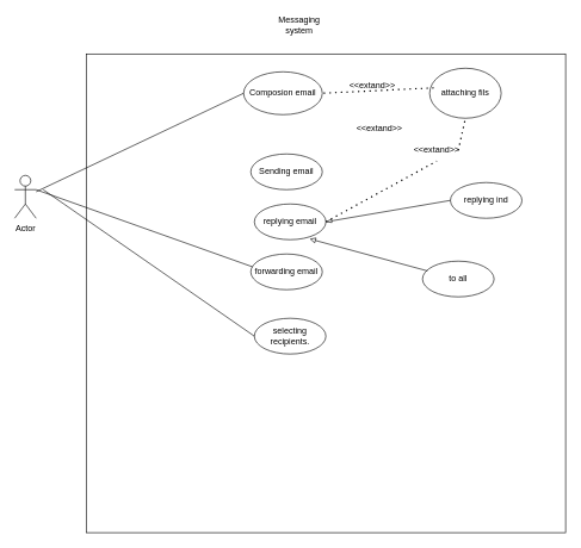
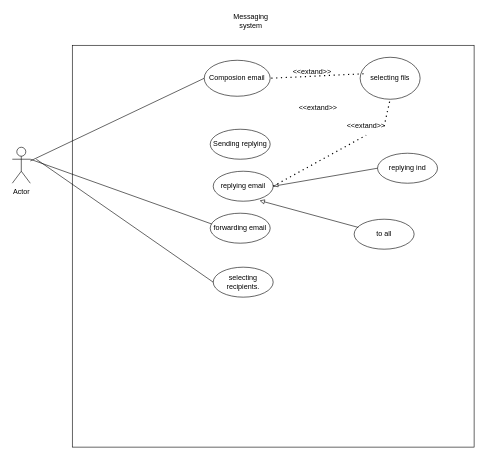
  <mxCell id="0" />
  <mxCell id="1" parent="0" />
  <mxCell id="2" value="" style="whiteSpace=wrap;html=1;aspect=fixed;" vertex="1" parent="1"><mxGeometry x="120" y="75" width="670" height="670" as="geometry" /></mxCell>
  <mxCell id="3" value="Messaging system" style="text;html=1;align=center;verticalAlign=middle;whiteSpace=wrap;rounded=0;" vertex="1" parent="1"><mxGeometry x="388" y="20" width="60" height="30" as="geometry" /></mxCell>
  <mxCell id="4" value="Composion email" style="ellipse;whiteSpace=wrap;html=1;" vertex="1" parent="1"><mxGeometry x="340" y="100" width="110" height="60" as="geometry" /></mxCell>
- <mxCell id="5" value="Sending email" style="ellipse;whiteSpace=wrap;html=1;" vertex="1" parent="1"><mxGeometry x="350" y="215" width="100" height="50" as="geometry" /></mxCell>
+ <mxCell id="5" value="Sending replying" style="ellipse;whiteSpace=wrap;html=1;" vertex="1" parent="1"><mxGeometry x="350" y="215" width="100" height="50" as="geometry" /></mxCell>
  <mxCell id="6" style="edgeStyle=orthogonalEdgeStyle;rounded=0;orthogonalLoop=1;jettySize=auto;html=1;exitX=0.5;exitY=1;exitDx=0;exitDy=0;" edge="1" parent="1" source="3" target="3"><mxGeometry relative="1" as="geometry" /></mxCell>
  <mxCell id="7" value="replying email" style="ellipse;whiteSpace=wrap;html=1;" vertex="1" parent="1"><mxGeometry x="355" y="285" width="100" height="50" as="geometry" /></mxCell>
- <mxCell id="8" value="attaching fils" style="ellipse;whiteSpace=wrap;html=1;" vertex="1" parent="1"><mxGeometry x="600" y="95" width="100" height="70" as="geometry" /></mxCell>
+ <mxCell id="8" value="selecting fils" style="ellipse;whiteSpace=wrap;html=1;" vertex="1" parent="1"><mxGeometry x="600" y="95" width="100" height="70" as="geometry" /></mxCell>
  <mxCell id="9" style="edgeStyle=orthogonalEdgeStyle;rounded=0;orthogonalLoop=1;jettySize=auto;html=1;exitX=0.5;exitY=1;exitDx=0;exitDy=0;" edge="1" parent="1" source="3" target="3"><mxGeometry relative="1" as="geometry" /></mxCell>
  <mxCell id="10" value="" style="endArrow=none;dashed=1;html=1;dashPattern=1 3;strokeWidth=2;rounded=0;exitX=1;exitY=0.5;exitDx=0;exitDy=0;entryX=0.5;entryY=1;entryDx=0;entryDy=0;" edge="1" parent="1" source="21" target="8"><mxGeometry width="50" height="50" relative="1" as="geometry"><mxPoint x="530" y="245" as="sourcePoint" /><mxPoint x="580" y="195" as="targetPoint" /></mxGeometry></mxCell>
  <mxCell id="11" value="&amp;lt;&amp;lt;extand&amp;gt;&amp;gt;" style="text;html=1;align=center;verticalAlign=middle;whiteSpace=wrap;rounded=0;" vertex="1" parent="1"><mxGeometry x="500" y="165" width="60" height="30" as="geometry" /></mxCell>
  <mxCell id="12" value="to all" style="ellipse;whiteSpace=wrap;html=1;" vertex="1" parent="1"><mxGeometry x="590" y="365" width="100" height="50" as="geometry" /></mxCell>
  <mxCell id="13" value="replying ind" style="ellipse;whiteSpace=wrap;html=1;" vertex="1" parent="1"><mxGeometry x="629" y="255" width="100" height="50" as="geometry" /></mxCell>
  <mxCell id="14" value="" style="endArrow=blockThin;html=1;rounded=0;exitX=0;exitY=0.5;exitDx=0;exitDy=0;entryX=1;entryY=0.5;entryDx=0;entryDy=0;endFill=0;" edge="1" parent="1" source="13" target="7"><mxGeometry width="50" height="50" relative="1" as="geometry"><mxPoint x="360" y="315" as="sourcePoint" /><mxPoint x="410" y="265" as="targetPoint" /></mxGeometry></mxCell>
  <mxCell id="15" value="" style="endArrow=block;html=1;rounded=0;exitX=0.069;exitY=0.274;exitDx=0;exitDy=0;entryX=0.774;entryY=0.978;entryDx=0;entryDy=0;entryPerimeter=0;exitPerimeter=0;endFill=0;" edge="1" parent="1" source="12" target="7"><mxGeometry width="50" height="50" relative="1" as="geometry"><mxPoint x="577" y="405" as="sourcePoint" /><mxPoint x="460" y="345" as="targetPoint" /></mxGeometry></mxCell>
  <mxCell id="16" value="forwarding email" style="ellipse;whiteSpace=wrap;html=1;" vertex="1" parent="1"><mxGeometry x="350" y="355" width="100" height="50" as="geometry" /></mxCell>
  <mxCell id="17" value="selecting recipients." style="ellipse;whiteSpace=wrap;html=1;" vertex="1" parent="1"><mxGeometry x="355" y="445" width="100" height="50" as="geometry" /></mxCell>
  <mxCell id="18" value="Actor" style="shape=umlActor;verticalLabelPosition=bottom;verticalAlign=top;html=1;outlineConnect=0;" vertex="1" parent="1"><mxGeometry x="20" y="245" width="30" height="60" as="geometry" /></mxCell>
  <mxCell id="19" value="" style="endArrow=none;html=1;rounded=0;entryX=0;entryY=0.5;entryDx=0;entryDy=0;" edge="1" parent="1" source="18" target="4"><mxGeometry width="50" height="50" relative="1" as="geometry"><mxPoint x="360" y="425" as="sourcePoint" /><mxPoint x="410" y="375" as="targetPoint" /></mxGeometry></mxCell>
  <mxCell id="20" value="" style="endArrow=none;dashed=1;html=1;dashPattern=1 3;strokeWidth=2;rounded=0;exitX=1;exitY=0.5;exitDx=0;exitDy=0;entryX=0.5;entryY=1;entryDx=0;entryDy=0;" edge="1" parent="1" source="7" target="21"><mxGeometry width="50" height="50" relative="1" as="geometry"><mxPoint x="563" y="280" as="sourcePoint" /><mxPoint x="650" y="165" as="targetPoint" /></mxGeometry></mxCell>
  <mxCell id="21" value="&amp;lt;&amp;lt;extand&amp;gt;&amp;gt;" style="text;html=1;align=center;verticalAlign=middle;whiteSpace=wrap;rounded=0;rotation=0;" vertex="1" parent="1"><mxGeometry x="580" y="195" width="60" height="30" as="geometry" /></mxCell>
  <mxCell id="22" value="" style="endArrow=none;html=1;rounded=0;entryX=0.024;entryY=0.359;entryDx=0;entryDy=0;entryPerimeter=0;" edge="1" parent="1" target="16"><mxGeometry width="50" height="50" relative="1" as="geometry"><mxPoint x="50" y="265" as="sourcePoint" /><mxPoint x="430" y="285" as="targetPoint" /></mxGeometry></mxCell>
  <mxCell id="23" value="" style="endArrow=none;html=1;rounded=0;entryX=0;entryY=0.5;entryDx=0;entryDy=0;" edge="1" parent="1" target="17"><mxGeometry width="50" height="50" relative="1" as="geometry"><mxPoint x="60" y="265" as="sourcePoint" /><mxPoint x="430" y="285" as="targetPoint" /></mxGeometry></mxCell>
  <mxCell id="24" value="" style="endArrow=none;dashed=1;html=1;dashPattern=1 3;strokeWidth=2;rounded=0;entryX=1;entryY=0.5;entryDx=0;entryDy=0;exitX=0.057;exitY=0.393;exitDx=0;exitDy=0;exitPerimeter=0;" edge="1" parent="1" source="8" target="4"><mxGeometry width="50" height="50" relative="1" as="geometry"><mxPoint x="380" y="335" as="sourcePoint" /><mxPoint x="430" y="285" as="targetPoint" /></mxGeometry></mxCell>
  <mxCell id="25" value="&amp;lt;&amp;lt;extand&amp;gt;&amp;gt;" style="text;html=1;align=center;verticalAlign=middle;whiteSpace=wrap;rounded=0;" vertex="1" parent="1"><mxGeometry x="490" y="105" width="60" height="30" as="geometry" /></mxCell>
